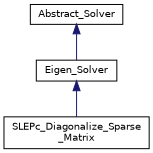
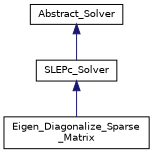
  digraph {
    rankdir=TB
    node [color=black fillcolor=white fontname=Helvetica fontsize=10 shape=record style=filled]
    edge [color=midnightblue dir=back fontname=Helvetica fontsize=10 labelfontname=Helvetica labelfontsize=10 style=solid]
    n1 [height=0.2 label=Abstract_Solver width=0.4]
-   n2 [height=0.2 label=Eigen_Solver width=0.4]
-   n3 [height=0.2 label="SLEPc_Diagonalize_Sparse\l_Matrix" width=0.4]
+   n2 [height=0.2 label=SLEPc_Solver width=0.4]
+   n3 [height=0.2 label="Eigen_Diagonalize_Sparse\l_Matrix" width=0.4]
    n1 -> n2
    n2 -> n3
  }
